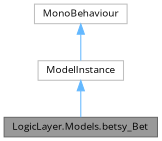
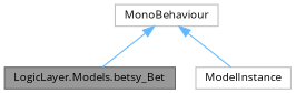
  digraph {
    fontname="Open Sans"
    node [color=grey75 fillcolor=white fontname="Open Sans" fontsize=10 shape=box style=filled]
    edge [color=steelblue1 dir=back fontname="Open Sans" fontsize=10 labelfontname=Helvetica labelfontsize=10 style=solid]
    n1 [color=gray40 fillcolor=grey60 fontcolor=black height=0.2 label="LogicLayer.Models.betsy_Bet" width=0.4]
    n2 [height=0.2 label=ModelInstance width=0.4]
    n3 [height=0.2 label=MonoBehaviour width=0.4]
-   n2 -> n1
+   n3 -> n1
    n3 -> n2
  }
